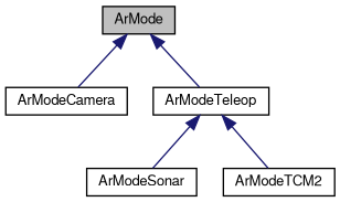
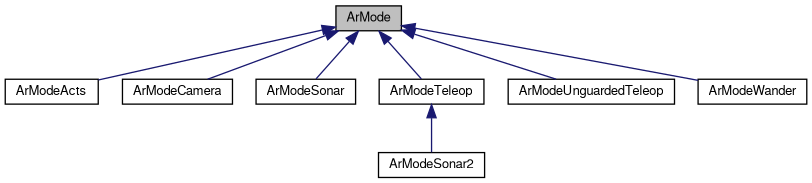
  digraph {
    rankdir=TB
    node [color=black fillcolor=white fontname=FreeSans fontsize=10 shape=record style=filled]
    edge [color=midnightblue dir=back fontname=FreeSans fontsize=10 labelfontname=FreeSans labelfontsize=10 style=solid]
    n1 [fillcolor=grey75 fontcolor=black height=0.2 label=ArMode width=0.4]
+   n2 [height=0.2 label=ArModeActs width=0.4]
    n3 [height=0.2 label=ArModeCamera width=0.4]
    n4 [height=0.2 label=ArModeSonar width=0.4]
    n5 [height=0.2 label=ArModeTeleop width=0.4]
-   n8 [height=0.2 label=ArModeTCM2 width=0.4]
+   n6 [height=0.2 label=ArModeUnguardedTeleop width=0.4]
+   n7 [height=0.2 label=ArModeWander width=0.4]
+   n8 [height=0.2 label=ArModeSonar2 width=0.4]
+   n1 -> n2
    n1 -> n3
-   n5 -> n4
+   n1 -> n4
    n1 -> n5
+   n1 -> n6
+   n1 -> n7
    n5 -> n8
  }
